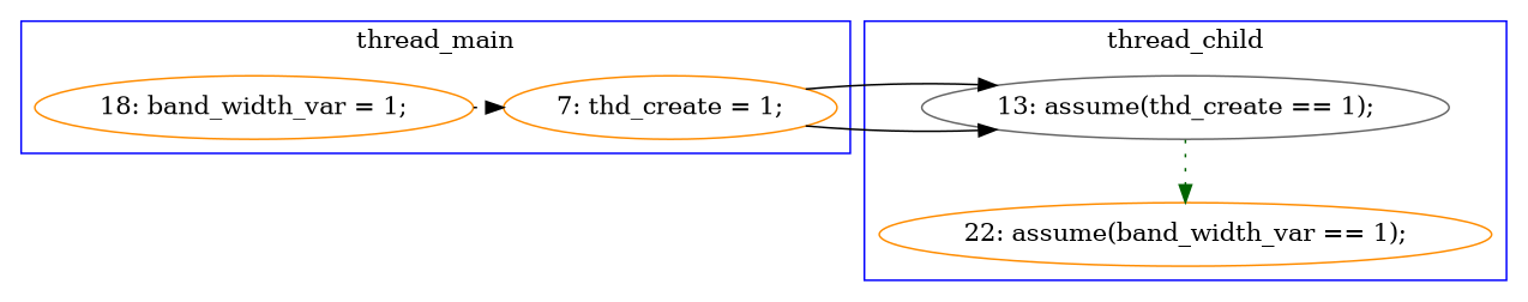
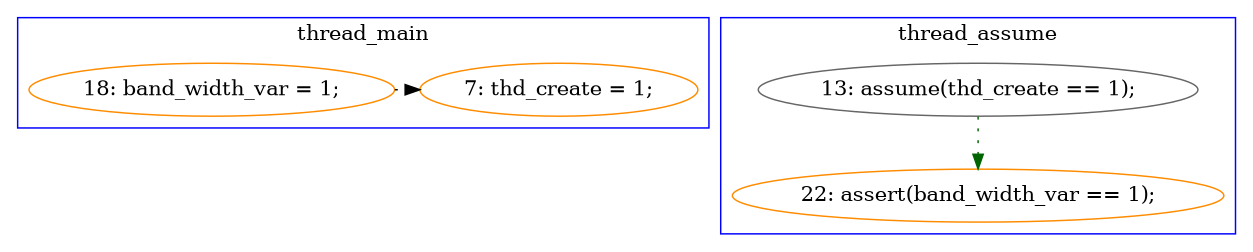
  digraph {
    node [color=darkorange]
    edge [color=black constraint=false style=dotted]
    n1 [label="7: thd_create = 1;"]
    n2 [label="18: band_width_var = 1;"]
    n3 [color=gray40 label="13: assume(thd_create == 1);"]
-   n4 [label="22: assume(band_width_var == 1);"]
+   n4 [label="22: assert(band_width_var == 1);"]
    subgraph cluster_1 {
      color=blue
      label=thread_main
      n1
      n2
    }
    subgraph cluster_2 {
      color=blue
-     label=thread_child
+     label=thread_assume
      n3
      n4
    }
-   n1 -> n3 [style=""]
    n2 -> n1
    n3 -> n4 [color=darkgreen constraint=""]
  }
